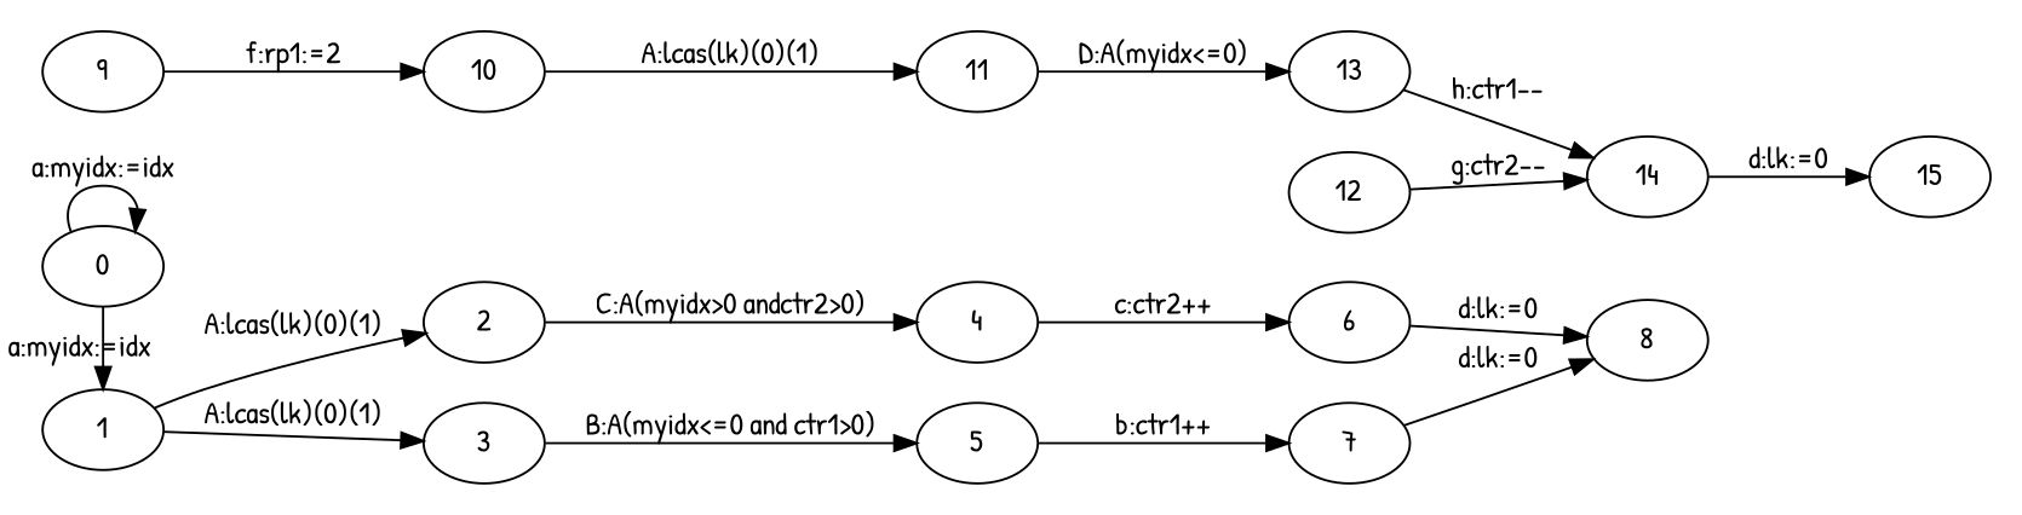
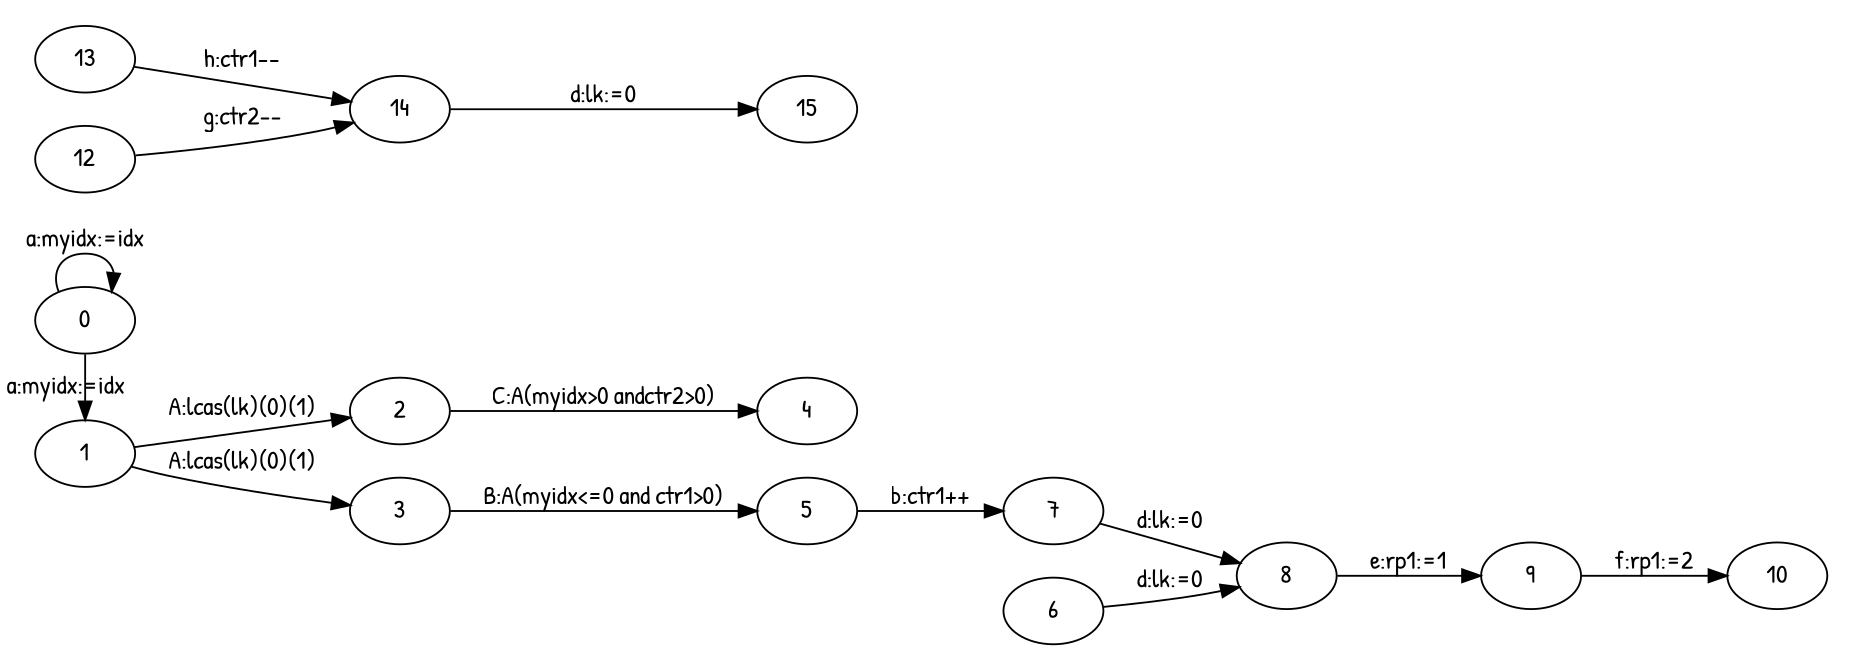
  digraph {
    fontname="Patrick Hand"
    rankdir=LR
    node [fixedsize=false fontname="Patrick Hand" regular=false]
    edge [constraint=true decorate=false fontname="Patrick Hand" labelfloat=false]
    n1 [label=0]
    n2 [label=1]
    n3 [label=2]
    n4 [label=3]
    n5 [label=4]
    n6 [label=5]
    n7 [label=6]
    n8 [label=7]
    n9 [label=8]
    n10 [label=9]
    n11 [label=10]
-   n12 [label=11]
    n13 [label=13]
    n14 [label=12]
    n15 [label=14]
    n16 [label=15]
    n1 -> n1 [label="a:myidx:=idx"]
    n1 -> n2 [constraint=false label="a:myidx:=idx"]
    n2 -> n3 [label="A:lcas(lk)(0)(1)"]
    n2 -> n4 [label="A:lcas(lk)(0)(1)"]
    n3 -> n5 [label="C:A(myidx>0 andctr2>0)"]
    n4 -> n6 [label="B:A(myidx<=0 and ctr1>0)"]
-   n5 -> n7 [label="c:ctr2++"]
    n6 -> n8 [label="b:ctr1++"]
    n7 -> n9 [label="d:lk:=0"]
    n8 -> n9 [label="d:lk:=0"]
+   n9 -> n10 [label="e:rp1:=1"]
    n10 -> n11 [label="f:rp1:=2"]
-   n11 -> n12 [label="A:lcas(lk)(0)(1)"]
-   n12 -> n13 [label="D:A(myidx<=0)"]
    n13 -> n15 [label="h:ctr1--"]
    n14 -> n15 [label="g:ctr2--"]
    n15 -> n16 [label="d:lk:=0"]
  }
